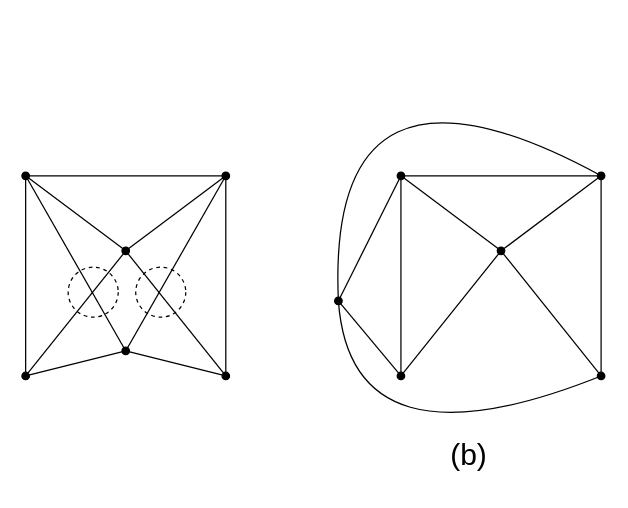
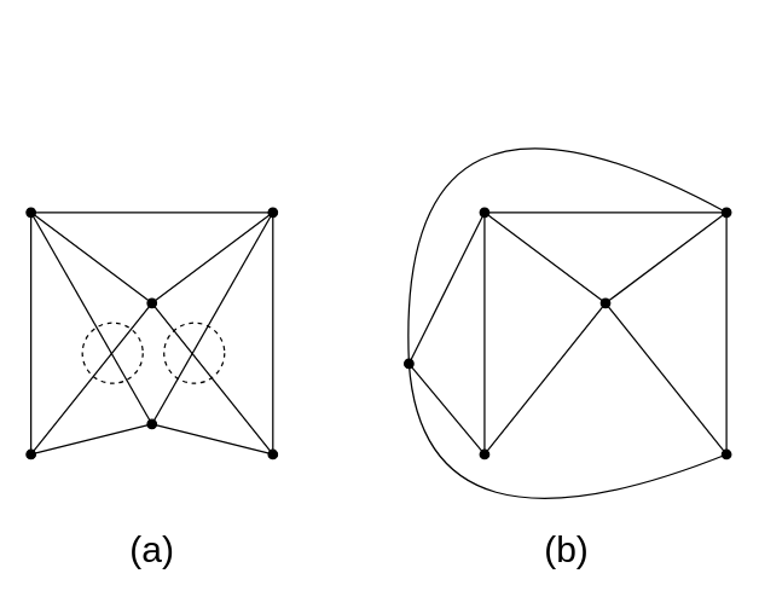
  <mxCell id="0" />
  <mxCell id="1" parent="0" />
  <mxCell id="2" value="" style="group" vertex="1" connectable="0" parent="1"><mxGeometry x="20" y="140" width="160" height="160" as="geometry" /></mxCell>
  <mxCell id="3" value="" style="endArrow=oval;html=1;rounded=0;startArrow=oval;startFill=1;endFill=1;" edge="1" parent="2"><mxGeometry width="50" height="50" relative="1" as="geometry"><mxPoint y="160" as="sourcePoint" /><mxPoint as="targetPoint" /></mxGeometry></mxCell>
  <mxCell id="4" value="" style="endArrow=oval;html=1;rounded=0;startArrow=oval;startFill=1;endFill=1;" edge="1" parent="2"><mxGeometry width="50" height="50" relative="1" as="geometry"><mxPoint x="160" y="160" as="sourcePoint" /><mxPoint x="160" as="targetPoint" /></mxGeometry></mxCell>
  <mxCell id="5" value="" style="endArrow=none;html=1;rounded=0;" edge="1" parent="2"><mxGeometry width="50" height="50" relative="1" as="geometry"><mxPoint x="80" y="60" as="sourcePoint" /><mxPoint as="targetPoint" /></mxGeometry></mxCell>
  <mxCell id="6" value="" style="endArrow=none;html=1;rounded=0;startArrow=oval;startFill=1;" edge="1" parent="2"><mxGeometry width="50" height="50" relative="1" as="geometry"><mxPoint x="80" y="60" as="sourcePoint" /><mxPoint x="160" as="targetPoint" /></mxGeometry></mxCell>
  <mxCell id="7" value="" style="endArrow=none;html=1;rounded=0;" edge="1" parent="2"><mxGeometry width="50" height="50" relative="1" as="geometry"><mxPoint as="sourcePoint" /><mxPoint x="160" as="targetPoint" /></mxGeometry></mxCell>
  <mxCell id="8" value="" style="endArrow=none;html=1;rounded=0;" edge="1" parent="2"><mxGeometry width="50" height="50" relative="1" as="geometry"><mxPoint y="160" as="sourcePoint" /><mxPoint x="80" y="60" as="targetPoint" /></mxGeometry></mxCell>
  <mxCell id="9" value="" style="endArrow=none;html=1;rounded=0;" edge="1" parent="2"><mxGeometry width="50" height="50" relative="1" as="geometry"><mxPoint x="80" y="60" as="sourcePoint" /><mxPoint x="160" y="160" as="targetPoint" /></mxGeometry></mxCell>
  <mxCell id="10" value="" style="endArrow=none;html=1;rounded=0;" edge="1" parent="2"><mxGeometry width="50" height="50" relative="1" as="geometry"><mxPoint as="sourcePoint" /><mxPoint x="80" y="140" as="targetPoint" /></mxGeometry></mxCell>
  <mxCell id="11" value="" style="endArrow=none;html=1;rounded=0;startArrow=oval;startFill=1;" edge="1" parent="2"><mxGeometry width="50" height="50" relative="1" as="geometry"><mxPoint x="80" y="140" as="sourcePoint" /><mxPoint x="160" as="targetPoint" /></mxGeometry></mxCell>
  <mxCell id="12" value="" style="endArrow=none;html=1;rounded=0;" edge="1" parent="2"><mxGeometry width="50" height="50" relative="1" as="geometry"><mxPoint y="160" as="sourcePoint" /><mxPoint x="80" y="140" as="targetPoint" /></mxGeometry></mxCell>
  <mxCell id="13" value="" style="endArrow=none;html=1;rounded=0;" edge="1" parent="2"><mxGeometry width="50" height="50" relative="1" as="geometry"><mxPoint x="80" y="140" as="sourcePoint" /><mxPoint x="160" y="160" as="targetPoint" /></mxGeometry></mxCell>
  <mxCell id="14" value="" style="ellipse;whiteSpace=wrap;html=1;aspect=fixed;dashed=1;fillColor=none;" vertex="1" parent="2"><mxGeometry x="34" y="73" width="40" height="40" as="geometry" /></mxCell>
  <mxCell id="15" value="" style="ellipse;whiteSpace=wrap;html=1;aspect=fixed;dashed=1;fillColor=none;" vertex="1" parent="2"><mxGeometry x="88" y="73" width="40" height="40" as="geometry" /></mxCell>
+ <mxCell id="16" value="&lt;font style=&quot;font-size: 24px;&quot;&gt;(a)&lt;/font&gt;" style="text;html=1;align=center;verticalAlign=middle;resizable=0;points=[];autosize=1;strokeColor=none;fillColor=none;" vertex="1" parent="1"><mxGeometry x="75" y="344" width="50" height="40" as="geometry" /></mxCell>
  <mxCell id="17" value="&lt;font style=&quot;font-size: 24px;&quot;&gt;(b&lt;/font&gt;&lt;span style=&quot;font-size: 24px; background-color: transparent; color: light-dark(rgb(0, 0, 0), rgb(255, 255, 255));&quot;&gt;)&lt;/span&gt;" style="text;html=1;align=center;verticalAlign=middle;resizable=0;points=[];autosize=1;strokeColor=none;fillColor=none;" vertex="1" parent="1"><mxGeometry x="349" y="344" width="50" height="40" as="geometry" /></mxCell>
  <mxCell id="18" value="" style="endArrow=oval;html=1;rounded=0;startArrow=oval;startFill=1;endFill=1;" edge="1" parent="1"><mxGeometry width="50" height="50" relative="1" as="geometry"><mxPoint x="320" y="300" as="sourcePoint" /><mxPoint x="320" y="140" as="targetPoint" /></mxGeometry></mxCell>
  <mxCell id="19" value="" style="endArrow=oval;html=1;rounded=0;startArrow=oval;startFill=1;endFill=1;" edge="1" parent="1"><mxGeometry width="50" height="50" relative="1" as="geometry"><mxPoint x="480" y="300" as="sourcePoint" /><mxPoint x="480" y="140" as="targetPoint" /></mxGeometry></mxCell>
  <mxCell id="20" value="" style="endArrow=none;html=1;rounded=0;" edge="1" parent="1"><mxGeometry width="50" height="50" relative="1" as="geometry"><mxPoint x="400" y="200" as="sourcePoint" /><mxPoint x="320" y="140" as="targetPoint" /></mxGeometry></mxCell>
  <mxCell id="21" value="" style="endArrow=none;html=1;rounded=0;startArrow=oval;startFill=1;" edge="1" parent="1"><mxGeometry width="50" height="50" relative="1" as="geometry"><mxPoint x="400" y="200" as="sourcePoint" /><mxPoint x="480" y="140" as="targetPoint" /></mxGeometry></mxCell>
  <mxCell id="22" value="" style="endArrow=none;html=1;rounded=0;" edge="1" parent="1"><mxGeometry width="50" height="50" relative="1" as="geometry"><mxPoint x="320" y="140" as="sourcePoint" /><mxPoint x="480" y="140" as="targetPoint" /></mxGeometry></mxCell>
  <mxCell id="23" value="" style="endArrow=none;html=1;rounded=0;" edge="1" parent="1"><mxGeometry width="50" height="50" relative="1" as="geometry"><mxPoint x="320" y="300" as="sourcePoint" /><mxPoint x="400" y="200" as="targetPoint" /></mxGeometry></mxCell>
  <mxCell id="24" value="" style="endArrow=none;html=1;rounded=0;" edge="1" parent="1"><mxGeometry width="50" height="50" relative="1" as="geometry"><mxPoint x="400" y="200" as="sourcePoint" /><mxPoint x="480" y="300" as="targetPoint" /></mxGeometry></mxCell>
  <mxCell id="25" value="" style="endArrow=none;html=1;rounded=0;" edge="1" parent="1"><mxGeometry width="50" height="50" relative="1" as="geometry"><mxPoint x="320" y="140" as="sourcePoint" /><mxPoint x="270" y="240" as="targetPoint" /></mxGeometry></mxCell>
  <mxCell id="26" value="" style="endArrow=none;html=1;rounded=0;startArrow=none;startFill=0;curved=1;" edge="1" parent="1"><mxGeometry width="50" height="50" relative="1" as="geometry"><mxPoint x="270" y="240" as="sourcePoint" /><mxPoint x="480" y="140" as="targetPoint" /><Array as="points"><mxPoint x="260" y="20" /></Array></mxGeometry></mxCell>
  <mxCell id="27" value="" style="endArrow=oval;html=1;rounded=0;endFill=1;" edge="1" parent="1"><mxGeometry width="50" height="50" relative="1" as="geometry"><mxPoint x="320" y="300" as="sourcePoint" /><mxPoint x="270" y="240" as="targetPoint" /></mxGeometry></mxCell>
  <mxCell id="28" value="" style="endArrow=none;html=1;rounded=0;curved=1;" edge="1" parent="1"><mxGeometry width="50" height="50" relative="1" as="geometry"><mxPoint x="270" y="240" as="sourcePoint" /><mxPoint x="480" y="300" as="targetPoint" /><Array as="points"><mxPoint x="280" y="380" /></Array></mxGeometry></mxCell>
